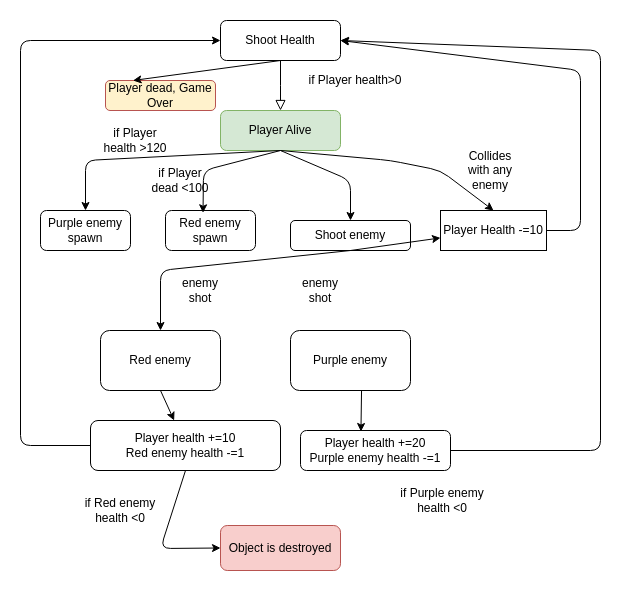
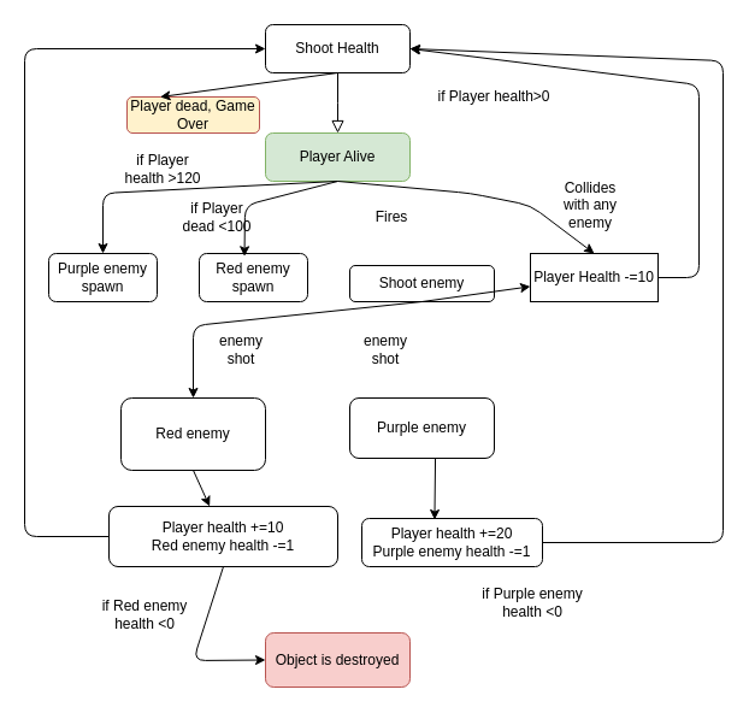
  <mxCell id="0" />
  <mxCell id="1" parent="0" />
  <mxCell id="2" value="" style="rounded=0;html=1;jettySize=auto;orthogonalLoop=1;fontSize=11;endArrow=block;endFill=0;endSize=8;strokeWidth=1;shadow=0;labelBackgroundColor=none;edgeStyle=orthogonalEdgeStyle;" parent="1" source="3" edge="1"><mxGeometry relative="1" as="geometry"><mxPoint x="280" y="110" as="targetPoint" /></mxGeometry></mxCell>
  <mxCell id="3" value="Shoot Health" style="rounded=1;whiteSpace=wrap;html=1;fontSize=12;glass=0;strokeWidth=1;shadow=0;" parent="1" vertex="1"><mxGeometry x="220" y="20" width="120" height="40" as="geometry" /></mxCell>
  <mxCell id="4" value="Player Alive" style="rounded=1;whiteSpace=wrap;html=1;fontSize=12;glass=0;strokeWidth=1;shadow=0;fillColor=#d5e8d4;strokeColor=#82b366;" parent="1" vertex="1"><mxGeometry x="220" y="110" width="120" height="40" as="geometry" /></mxCell>
- <mxCell id="5" value="if Player health&amp;gt;0" style="text;html=1;strokeColor=none;fillColor=none;align=center;verticalAlign=middle;whiteSpace=wrap;rounded=0;" vertex="1" parent="1"><mxGeometry x="300" y="70" width="110" height="20" as="geometry" /></mxCell>
- <mxCell id="6" value="" style="endArrow=classic;html=1;exitX=0.5;exitY=1;exitDx=0;exitDy=0;" edge="1" parent="1" source="4" target="7"><mxGeometry width="50" height="50" relative="1" as="geometry"><mxPoint x="360" y="230" as="sourcePoint" /><mxPoint x="280" y="200" as="targetPoint" /><Array as="points"><mxPoint x="350" y="180" /></Array></mxGeometry></mxCell>
+ <mxCell id="5" value="if Player health&amp;gt;0" style="text;html=1;strokeColor=none;fillColor=none;align=center;verticalAlign=middle;whiteSpace=wrap;rounded=0;" vertex="1" parent="1"><mxGeometry x="355" y="70" width="110" height="20" as="geometry" /></mxCell>
  <mxCell id="7" value="Shoot enemy" style="rounded=1;whiteSpace=wrap;html=1;" vertex="1" parent="1"><mxGeometry x="290" y="220" width="120" height="30" as="geometry" /></mxCell>
+ <mxCell id="8" value="Fires" style="text;html=1;strokeColor=none;fillColor=none;align=center;verticalAlign=middle;whiteSpace=wrap;rounded=0;" vertex="1" parent="1"><mxGeometry x="290" y="170" width="70" height="20" as="geometry" /></mxCell>
  <mxCell id="9" value="" style="endArrow=classic;html=1;exitX=0.5;exitY=1;exitDx=0;exitDy=0;entryX=0.5;entryY=0;entryDx=0;entryDy=0;" edge="1" parent="1" source="4"><mxGeometry width="50" height="50" relative="1" as="geometry"><mxPoint x="280" y="250" as="sourcePoint" /><mxPoint x="85" y="210" as="targetPoint" /><Array as="points"><mxPoint x="85" y="160" /></Array></mxGeometry></mxCell>
  <mxCell id="10" value="Purple enemy spawn" style="rounded=1;whiteSpace=wrap;html=1;" vertex="1" parent="1"><mxGeometry x="40" y="210" width="90" height="40" as="geometry" /></mxCell>
  <mxCell id="11" value="if Player health &amp;gt;120" style="text;html=1;strokeColor=none;fillColor=none;align=center;verticalAlign=middle;whiteSpace=wrap;rounded=0;" vertex="1" parent="1"><mxGeometry x="100" y="130" width="70" height="20" as="geometry" /></mxCell>
  <mxCell id="12" value="Red enemy spawn" style="rounded=1;whiteSpace=wrap;html=1;" vertex="1" parent="1"><mxGeometry x="165" y="210" width="90" height="40" as="geometry" /></mxCell>
  <mxCell id="13" value="if Player dead &amp;lt;100" style="text;html=1;strokeColor=none;fillColor=none;align=center;verticalAlign=middle;whiteSpace=wrap;rounded=0;" vertex="1" parent="1"><mxGeometry x="150" y="170" width="60" height="20" as="geometry" /></mxCell>
  <mxCell id="14" value="" style="endArrow=classic;html=1;entryX=0.417;entryY=0.058;entryDx=0;entryDy=0;entryPerimeter=0;" edge="1" parent="1" target="12"><mxGeometry width="50" height="50" relative="1" as="geometry"><mxPoint x="280" y="150" as="sourcePoint" /><mxPoint x="330" y="180" as="targetPoint" /><Array as="points"><mxPoint x="203" y="170" /></Array></mxGeometry></mxCell>
  <mxCell id="15" value="Collides with any enemy" style="text;html=1;strokeColor=none;fillColor=none;align=center;verticalAlign=middle;whiteSpace=wrap;rounded=0;" vertex="1" parent="1"><mxGeometry x="460" y="160" width="60" height="20" as="geometry" /></mxCell>
  <mxCell id="16" value="Player Health -=10" style="whiteSpace=wrap;html=1;rounded=0;" vertex="1" parent="1"><mxGeometry x="440" y="210" width="106" height="40" as="geometry" /></mxCell>
  <mxCell id="17" value="" style="endArrow=classic;html=1;entryX=0.5;entryY=0;entryDx=0;entryDy=0;" edge="1" parent="1" target="16"><mxGeometry width="50" height="50" relative="1" as="geometry"><mxPoint x="280" y="150" as="sourcePoint" /><mxPoint x="330" y="180" as="targetPoint" /><Array as="points"><mxPoint x="390" y="160" /><mxPoint x="440" y="170" /></Array></mxGeometry></mxCell>
  <mxCell id="18" value="Player dead, Game Over" style="rounded=1;whiteSpace=wrap;html=1;fillColor=#fff2cc;strokeColor=#b85450;" vertex="1" parent="1"><mxGeometry x="105" y="80" width="110" height="30" as="geometry" /></mxCell>
  <mxCell id="19" value="Red enemy&lt;span style=&quot;color: rgba(0 , 0 , 0 , 0) ; font-family: monospace ; font-size: 0px&quot;&gt;%3CmxGraphModel%3E%3Croot%3E%3CmxCell%20id%3D%220%22%2F%3E%3CmxCell%20id%3D%221%22%20parent%3D%220%22%2F%3E%3CmxCell%20id%3D%222%22%20value%3D%22Purple%20enemy%20spawn%22%20style%3D%22rounded%3D1%3BwhiteSpace%3Dwrap%3Bhtml%3D1%3B%22%20vertex%3D%221%22%20parent%3D%221%22%3E%3CmxGeometry%20x%3D%2260%22%20y%3D%22240%22%20width%3D%2290%22%20height%3D%2260%22%20as%3D%22geometry%22%2F%3E%3C%2FmxCell%3E%3CmxCell%20id%3D%223%22%20value%3D%22if%20Player%20health%20%26amp%3Bgt%3B120%22%20style%3D%22text%3Bhtml%3D1%3BstrokeColor%3Dnone%3BfillColor%3Dnone%3Balign%3Dcenter%3BverticalAlign%3Dmiddle%3BwhiteSpace%3Dwrap%3Brounded%3D0%3B%22%20vertex%3D%221%22%20parent%3D%221%22%3E%3CmxGeometry%20x%3D%22140%22%20y%3D%22180%22%20width%3D%2260%22%20height%3D%2220%22%20as%3D%22geometry%22%2F%3E%3C%2FmxCell%3E%3C%2Froot%3E%3C%2FmxGraphModel%3E&lt;/span&gt;" style="rounded=1;whiteSpace=wrap;html=1;" vertex="1" parent="1"><mxGeometry x="100" y="330" width="120" height="60" as="geometry" /></mxCell>
- <mxCell id="20" value="Purple enemy" style="rounded=1;whiteSpace=wrap;html=1;" vertex="1" parent="1"><mxGeometry x="290" y="330" width="120" height="60" as="geometry" /></mxCell>
+ <mxCell id="20" value="Purple enemy" style="rounded=1;whiteSpace=wrap;html=1;" vertex="1" parent="1"><mxGeometry x="290" y="330" width="120" height="50" as="geometry" /></mxCell>
  <mxCell id="21" value="" style="endArrow=classic;html=1;exitX=0.5;exitY=1;exitDx=0;exitDy=0;" edge="1" parent="1" source="7" target="16"><mxGeometry width="50" height="50" relative="1" as="geometry"><mxPoint x="280" y="360" as="sourcePoint" /><mxPoint x="330" y="310" as="targetPoint" /></mxGeometry></mxCell>
  <mxCell id="22" value="" style="endArrow=classic;html=1;entryX=0.5;entryY=0;entryDx=0;entryDy=0;" edge="1" parent="1" target="19"><mxGeometry width="50" height="50" relative="1" as="geometry"><mxPoint x="350" y="250" as="sourcePoint" /><mxPoint x="330" y="310" as="targetPoint" /><Array as="points"><mxPoint x="160" y="270" /></Array></mxGeometry></mxCell>
  <mxCell id="23" value="enemy shot" style="text;html=1;strokeColor=none;fillColor=none;align=center;verticalAlign=middle;whiteSpace=wrap;rounded=0;" vertex="1" parent="1"><mxGeometry x="180" y="280" width="40" height="20" as="geometry" /></mxCell>
  <mxCell id="24" value="enemy shot" style="text;html=1;strokeColor=none;fillColor=none;align=center;verticalAlign=middle;whiteSpace=wrap;rounded=0;" vertex="1" parent="1"><mxGeometry x="300" y="280" width="40" height="20" as="geometry" /></mxCell>
  <mxCell id="25" value="" style="endArrow=classic;html=1;entryX=1;entryY=0.5;entryDx=0;entryDy=0;exitX=1;exitY=0.5;exitDx=0;exitDy=0;" edge="1" parent="1" source="16" target="3"><mxGeometry width="50" height="50" relative="1" as="geometry"><mxPoint x="580" y="220" as="sourcePoint" /><mxPoint x="330" y="30" as="targetPoint" /><Array as="points"><mxPoint x="580" y="230" /><mxPoint x="580" y="70" /></Array></mxGeometry></mxCell>
  <mxCell id="26" value="" style="endArrow=classic;html=1;entryX=0.25;entryY=0;entryDx=0;entryDy=0;" edge="1" parent="1" target="18"><mxGeometry width="50" height="50" relative="1" as="geometry"><mxPoint x="280" y="60" as="sourcePoint" /><mxPoint x="330" y="160" as="targetPoint" /></mxGeometry></mxCell>
  <mxCell id="27" value="Player health +=10&lt;br&gt;Red enemy health -=1" style="rounded=1;whiteSpace=wrap;html=1;" vertex="1" parent="1"><mxGeometry x="90" y="420" width="190" height="50" as="geometry" /></mxCell>
  <mxCell id="28" value="Player health +=20&lt;br&gt;Purple enemy health -=1" style="rounded=1;whiteSpace=wrap;html=1;" vertex="1" parent="1"><mxGeometry x="300" y="430" width="150" height="40" as="geometry" /></mxCell>
  <mxCell id="29" value="" style="endArrow=classic;html=1;exitX=0.5;exitY=1;exitDx=0;exitDy=0;" edge="1" parent="1" source="19" target="27"><mxGeometry width="50" height="50" relative="1" as="geometry"><mxPoint x="280" y="460" as="sourcePoint" /><mxPoint x="330" y="410" as="targetPoint" /></mxGeometry></mxCell>
  <mxCell id="30" value="" style="endArrow=classic;html=1;exitX=0.592;exitY=1.008;exitDx=0;exitDy=0;entryX=0.403;entryY=0.025;entryDx=0;entryDy=0;exitPerimeter=0;entryPerimeter=0;" edge="1" parent="1" source="20" target="28"><mxGeometry width="50" height="50" relative="1" as="geometry"><mxPoint x="280" y="460" as="sourcePoint" /><mxPoint x="330" y="410" as="targetPoint" /></mxGeometry></mxCell>
  <mxCell id="31" value="Object is destroyed" style="rounded=1;whiteSpace=wrap;html=1;fillColor=#f8cecc;strokeColor=#b85450;" vertex="1" parent="1"><mxGeometry x="220" y="525" width="120" height="45" as="geometry" /></mxCell>
  <mxCell id="32" value="" style="endArrow=classic;html=1;exitX=0.5;exitY=1;exitDx=0;exitDy=0;entryX=0;entryY=0.5;entryDx=0;entryDy=0;" edge="1" parent="1" source="27" target="31"><mxGeometry width="50" height="50" relative="1" as="geometry"><mxPoint x="280" y="450" as="sourcePoint" /><mxPoint x="330" y="400" as="targetPoint" /><Array as="points"><mxPoint x="160" y="548" /></Array></mxGeometry></mxCell>
  <mxCell id="33" value="if Purple enemy health &amp;lt;0" style="text;html=1;strokeColor=none;fillColor=none;align=center;verticalAlign=middle;whiteSpace=wrap;rounded=0;" vertex="1" parent="1"><mxGeometry x="394" y="490" width="96" height="20" as="geometry" /></mxCell>
  <mxCell id="34" value="if Red enemy health &amp;lt;0" style="text;html=1;strokeColor=none;fillColor=none;align=center;verticalAlign=middle;whiteSpace=wrap;rounded=0;" vertex="1" parent="1"><mxGeometry x="80" y="500" width="80" height="20" as="geometry" /></mxCell>
  <mxCell id="35" value="" style="endArrow=classic;html=1;exitX=0;exitY=0.5;exitDx=0;exitDy=0;entryX=0;entryY=0.5;entryDx=0;entryDy=0;" edge="1" parent="1" source="27" target="3"><mxGeometry width="50" height="50" relative="1" as="geometry"><mxPoint x="280" y="410" as="sourcePoint" /><mxPoint x="0" y="70" as="targetPoint" /><Array as="points"><mxPoint x="20" y="445" /><mxPoint x="20" y="40" /></Array></mxGeometry></mxCell>
  <mxCell id="36" value="" style="endArrow=classic;html=1;" edge="1" parent="1"><mxGeometry width="50" height="50" relative="1" as="geometry"><mxPoint x="450" y="450" as="sourcePoint" /><mxPoint x="340" y="40" as="targetPoint" /><Array as="points"><mxPoint x="600" y="450" /><mxPoint x="600" y="50" /></Array></mxGeometry></mxCell>
